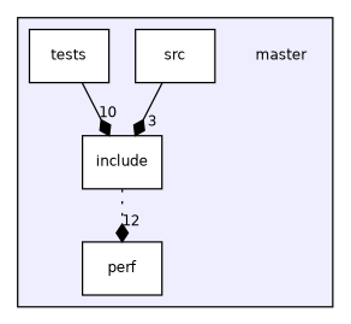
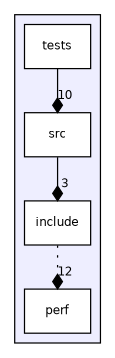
  digraph {
    compound=true
    node [fontname=Helvetica fontsize=10 shape=box color=black fillcolor=white style=filled]
    edge [arrowhead=diamond labeldistance=1.5 labelfontname=Helvetica labelfontsize=10 style=solid]
-   n1 [label=master shape=plaintext color="" fillcolor="" style=""]
    n2 [label=include]
    n3 [label=perf]
    n4 [label=src]
    n5 [label=tests]
    subgraph cluster_1 {
      bgcolor="#eeeeff"
      pencolor=black
-     n1
      n2
      n3
      n4
      n5
    }
    n2 -> n3 [headlabel=12 style=dotted]
    n4 -> n2 [headlabel=3]
-   n5 -> n2 [headlabel=10]
+   n5 -> n4 [headlabel=10]
  }
